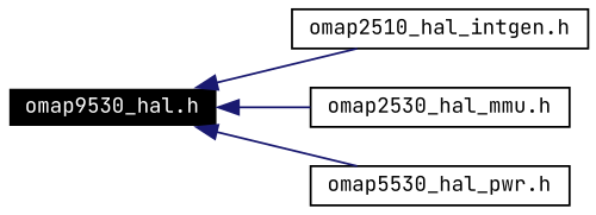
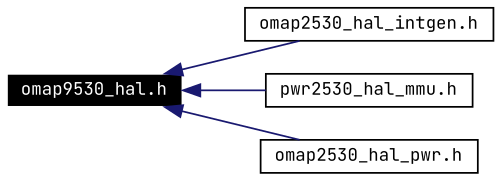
  digraph {
    fontname="JetBrains Mono"
    rankdir=LR
    node [color=black fillcolor=white fontname="JetBrains Mono" fontsize=10 shape=record style=filled]
    edge [color=midnightblue dir=back fontname="JetBrains Mono" fontsize=10 labelfontname=Helvetica labelfontsize=10 style=solid]
    n1 [color=white fillcolor=black fontcolor=white height=0.2 label="omap9530_hal.h" width=0.4]
-   n2 [height=0.2 label="omap2510_hal_intgen.h" width=0.4]
-   n3 [height=0.2 label="omap2530_hal_mmu.h" width=0.4]
-   n4 [height=0.2 label="omap5530_hal_pwr.h" width=0.4]
+   n2 [height=0.2 label="omap2530_hal_intgen.h" width=0.4]
+   n3 [height=0.2 label="pwr2530_hal_mmu.h" width=0.4]
+   n4 [height=0.2 label="omap2530_hal_pwr.h" width=0.4]
    n1 -> n2
    n1 -> n3
    n1 -> n4
  }
